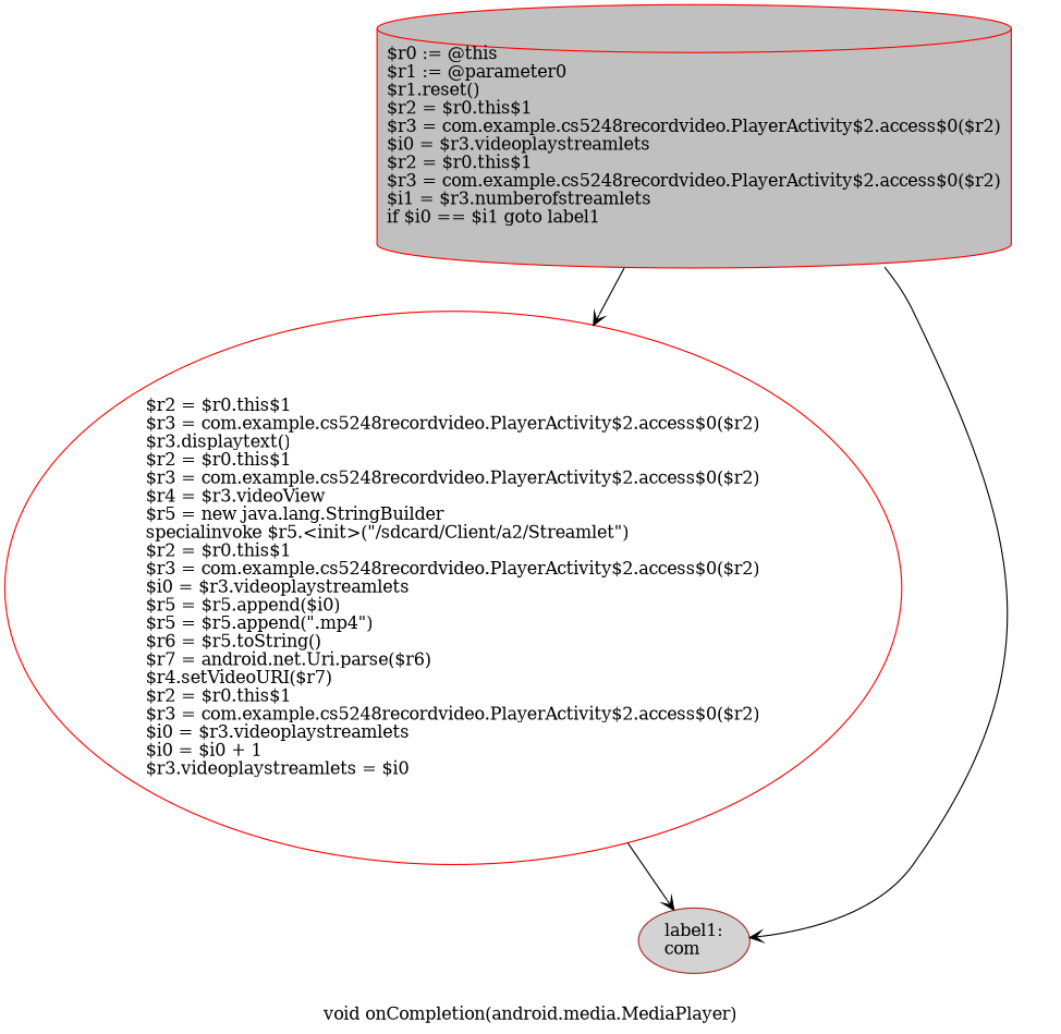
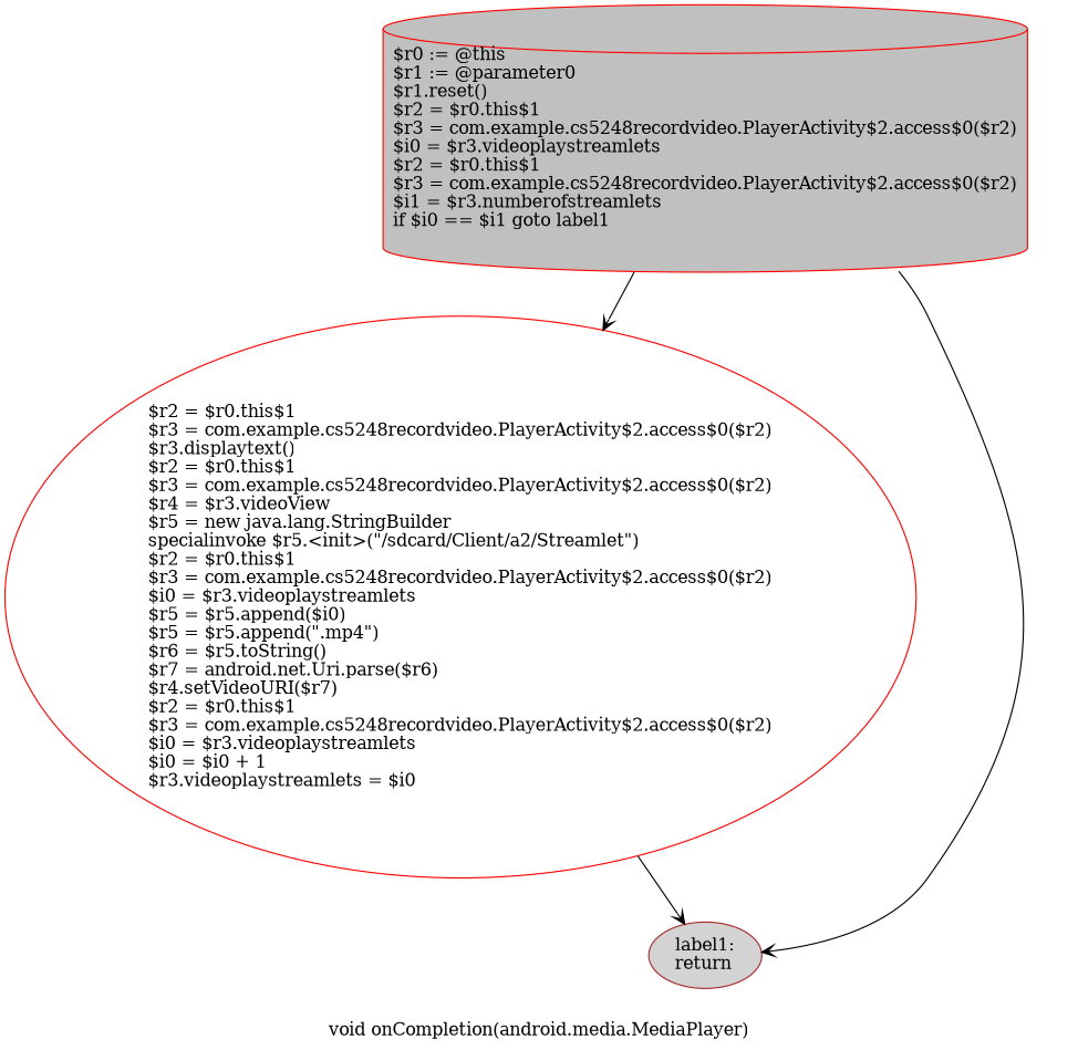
  digraph {
    label="void onCompletion(android.media.MediaPlayer)"
    node [shape=ellipse style=filled color=red]
    edge [arrowhead=vee]
    n1 [fillcolor=gray label="$r0 := @this\l$r1 := @parameter0\l$r1.reset()\l$r2 = $r0.this$1\l$r3 = com.example.cs5248recordvideo.PlayerActivity$2.access$0($r2)\l$i0 = $r3.videoplaystreamlets\l$r2 = $r0.this$1\l$r3 = com.example.cs5248recordvideo.PlayerActivity$2.access$0($r2)\l$i1 = $r3.numberofstreamlets\lif $i0 == $i1 goto label1\l" shape=cylinder]
    n2 [label="$r2 = $r0.this$1\l$r3 = com.example.cs5248recordvideo.PlayerActivity$2.access$0($r2)\l$r3.displaytext()\l$r2 = $r0.this$1\l$r3 = com.example.cs5248recordvideo.PlayerActivity$2.access$0($r2)\l$r4 = $r3.videoView\l$r5 = new java.lang.StringBuilder\lspecialinvoke $r5.<init>(\"/sdcard/Client/a2/Streamlet\")\l$r2 = $r0.this$1\l$r3 = com.example.cs5248recordvideo.PlayerActivity$2.access$0($r2)\l$i0 = $r3.videoplaystreamlets\l$r5 = $r5.append($i0)\l$r5 = $r5.append(\".mp4\")\l$r6 = $r5.toString()\l$r7 = android.net.Uri.parse($r6)\l$r4.setVideoURI($r7)\l$r2 = $r0.this$1\l$r3 = com.example.cs5248recordvideo.PlayerActivity$2.access$0($r2)\l$i0 = $r3.videoplaystreamlets\l$i0 = $i0 + 1\l$r3.videoplaystreamlets = $i0\l" style=""]
-   n3 [fillcolor=lightgray label="label1:\ncom\l" color=brown]
+   n3 [fillcolor=lightgray label="label1:\nreturn\l" color=brown]
    n1 -> n2
    n1 -> n3
    n2 -> n3
  }
